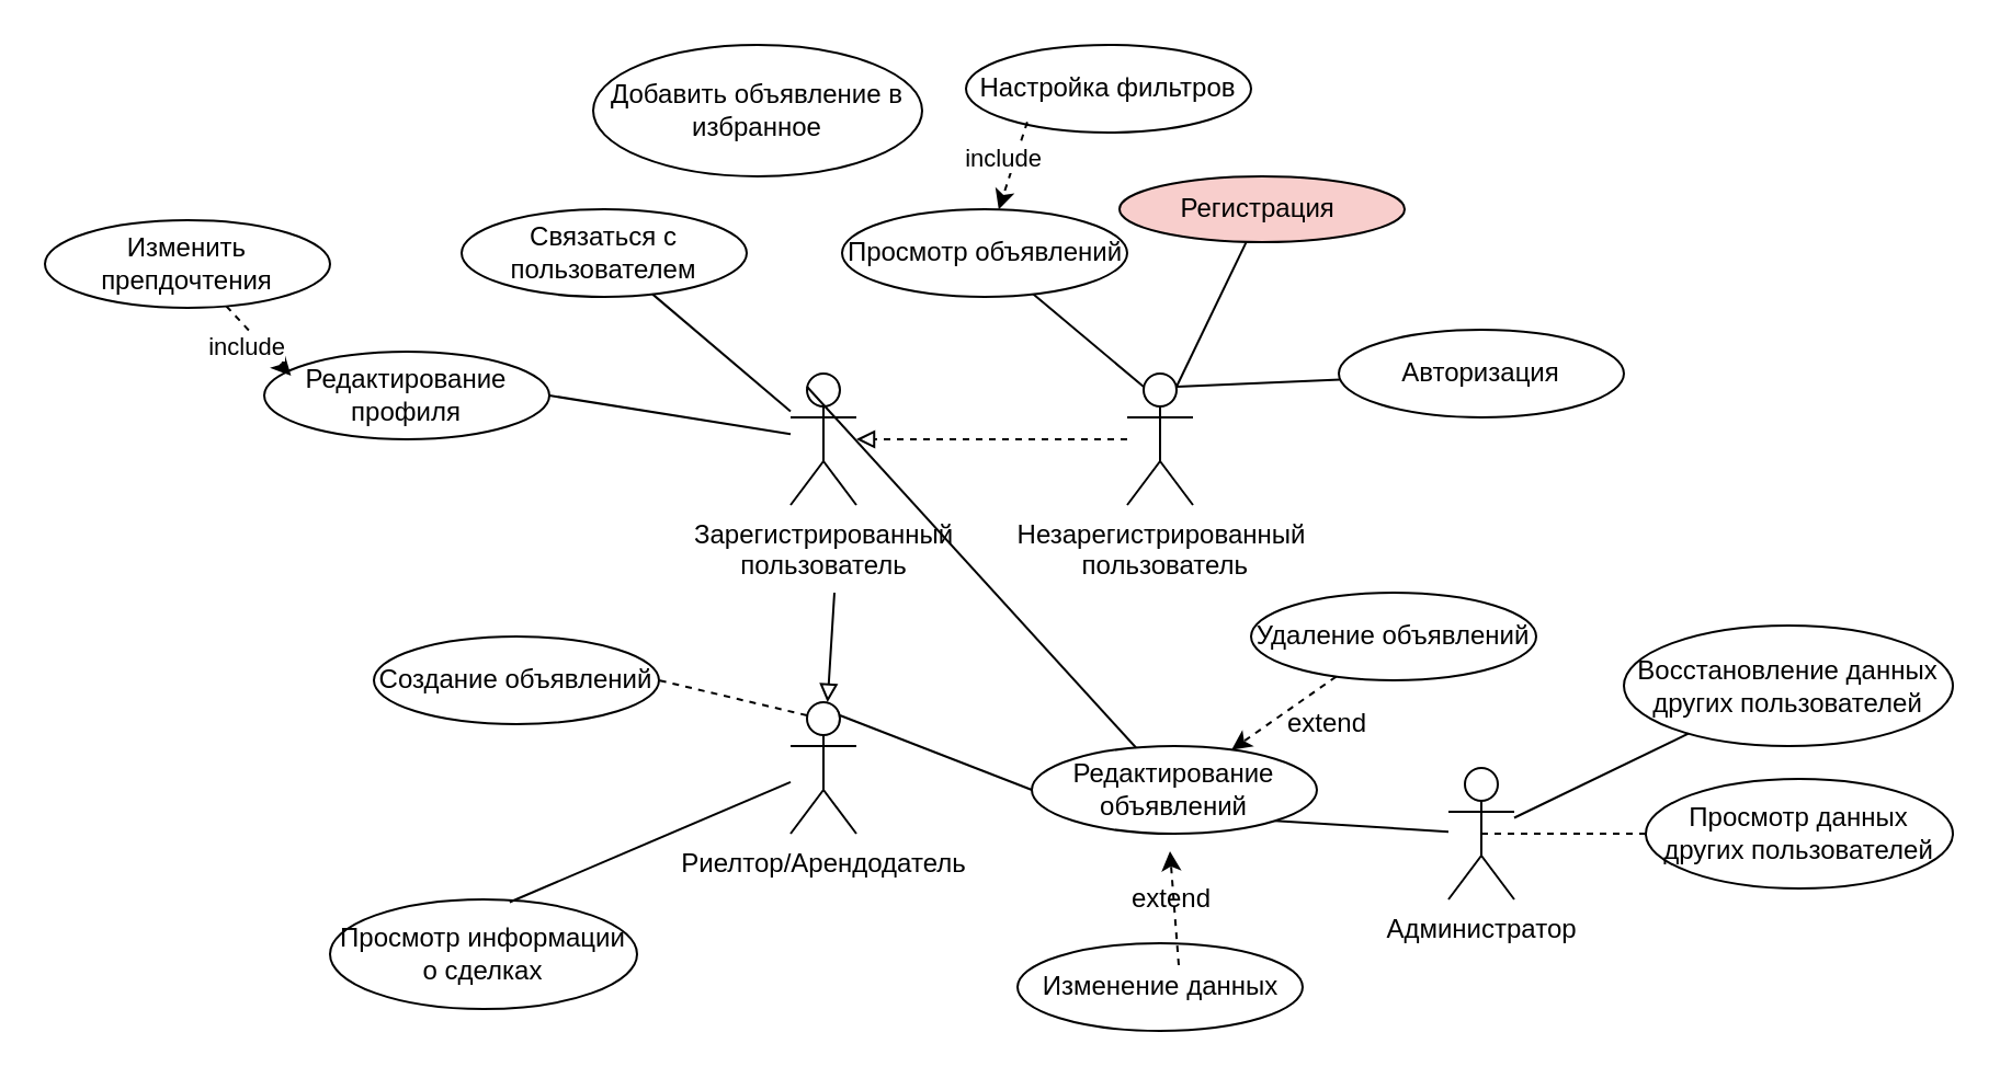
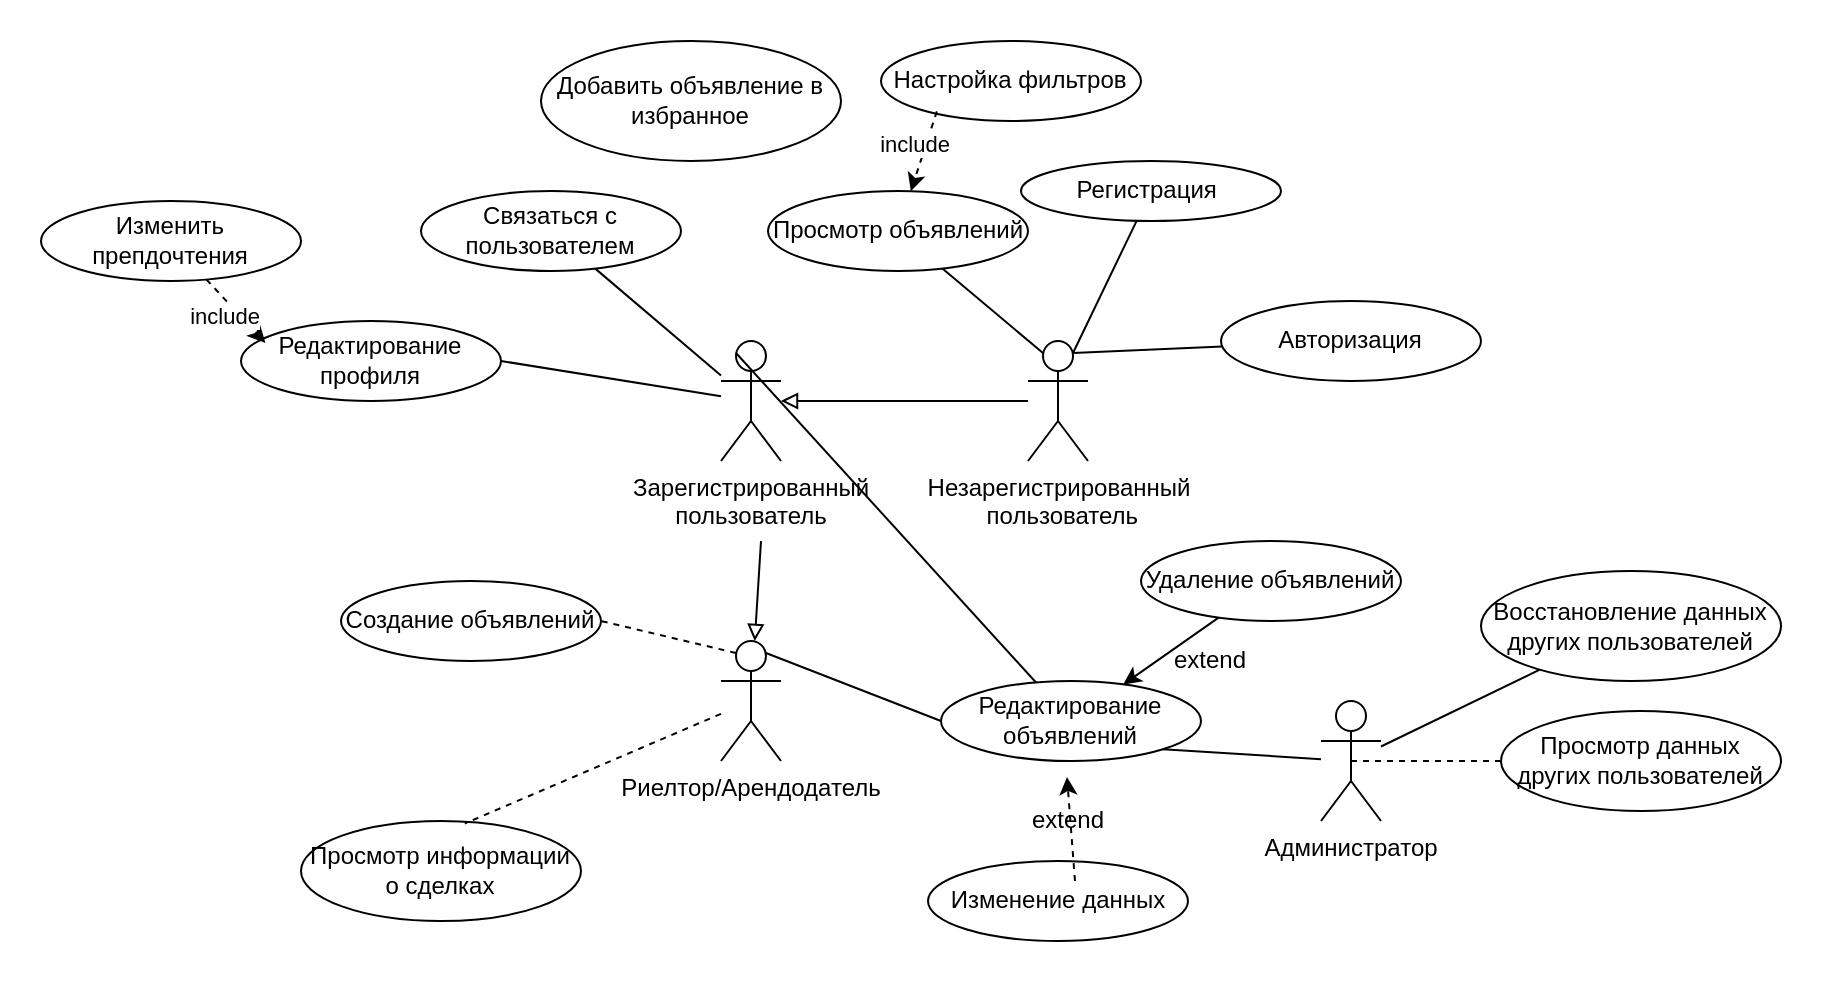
  <mxCell id="0" />
  <mxCell id="1" parent="0" />
  <mxCell id="2" value="Зарегистрированный&lt;br&gt;пользователь" style="shape=umlActor;verticalLabelPosition=bottom;verticalAlign=top;html=1;outlineConnect=0;" vertex="1" parent="1"><mxGeometry x="360" y="170" width="30" height="60" as="geometry" /></mxCell>
  <mxCell id="3" value="Незарегистрированный&lt;br&gt;&amp;nbsp;пользователь" style="shape=umlActor;verticalLabelPosition=bottom;verticalAlign=top;html=1;outlineConnect=0;" vertex="1" parent="1"><mxGeometry x="513.5" y="170" width="30" height="60" as="geometry" /></mxCell>
  <mxCell id="4" value="Администратор" style="shape=umlActor;verticalLabelPosition=bottom;verticalAlign=top;html=1;outlineConnect=0;" vertex="1" parent="1"><mxGeometry x="660" y="350" width="30" height="60" as="geometry" /></mxCell>
  <mxCell id="5" value="Риелтор/Арендодатель" style="shape=umlActor;verticalLabelPosition=bottom;verticalAlign=top;html=1;outlineConnect=0;" vertex="1" parent="1"><mxGeometry x="360" y="320" width="30" height="60" as="geometry" /></mxCell>
- <mxCell id="6" value="Регистрация&amp;nbsp;" style="ellipse;whiteSpace=wrap;html=1;fillColor=#f8cecc;" vertex="1" parent="1"><mxGeometry x="510" y="80" width="130" height="30" as="geometry" /></mxCell>
+ <mxCell id="6" value="Регистрация&amp;nbsp;" style="ellipse;whiteSpace=wrap;html=1;" vertex="1" parent="1"><mxGeometry x="510" y="80" width="130" height="30" as="geometry" /></mxCell>
  <mxCell id="7" value="Авторизация" style="ellipse;whiteSpace=wrap;html=1;" vertex="1" parent="1"><mxGeometry x="610" y="150" width="130" height="40" as="geometry" /></mxCell>
  <mxCell id="8" value="Редактирование профиля" style="ellipse;whiteSpace=wrap;html=1;" vertex="1" parent="1"><mxGeometry x="120" y="160" width="130" height="40" as="geometry" /></mxCell>
  <mxCell id="9" value="Просмотр объявлений" style="ellipse;whiteSpace=wrap;html=1;" vertex="1" parent="1"><mxGeometry x="383.5" y="95" width="130" height="40" as="geometry" /></mxCell>
  <mxCell id="10" value="Редактирование объявлений" style="ellipse;whiteSpace=wrap;html=1;" vertex="1" parent="1"><mxGeometry x="470" y="340" width="130" height="40" as="geometry" /></mxCell>
  <mxCell id="11" value="Удаление объявлений" style="ellipse;whiteSpace=wrap;html=1;" vertex="1" parent="1"><mxGeometry x="570" y="270" width="130" height="40" as="geometry" /></mxCell>
  <mxCell id="12" value="Изменение данных" style="ellipse;whiteSpace=wrap;html=1;" vertex="1" parent="1"><mxGeometry x="463.5" y="430" width="130" height="40" as="geometry" /></mxCell>
  <mxCell id="13" value="Создание объявлений" style="ellipse;whiteSpace=wrap;html=1;" vertex="1" parent="1"><mxGeometry x="170" y="290" width="130" height="40" as="geometry" /></mxCell>
  <mxCell id="14" value="" style="endArrow=none;html=1;rounded=0;exitX=0.75;exitY=0.1;exitDx=0;exitDy=0;exitPerimeter=0;" edge="1" parent="1" source="3" target="6"><mxGeometry width="50" height="50" relative="1" as="geometry"><mxPoint x="310" y="310" as="sourcePoint" /><mxPoint x="360" y="260" as="targetPoint" /></mxGeometry></mxCell>
  <mxCell id="15" value="" style="endArrow=none;html=1;rounded=0;exitX=0.75;exitY=0.1;exitDx=0;exitDy=0;exitPerimeter=0;" edge="1" parent="1" source="3" target="7"><mxGeometry width="50" height="50" relative="1" as="geometry"><mxPoint x="546" y="186" as="sourcePoint" /><mxPoint x="578" y="120" as="targetPoint" /></mxGeometry></mxCell>
  <mxCell id="16" value="" style="endArrow=none;html=1;rounded=0;exitX=0.25;exitY=0.1;exitDx=0;exitDy=0;exitPerimeter=0;" edge="1" parent="1" source="3" target="9"><mxGeometry width="50" height="50" relative="1" as="geometry"><mxPoint x="556" y="196" as="sourcePoint" /><mxPoint x="588" y="130" as="targetPoint" /></mxGeometry></mxCell>
- <mxCell id="17" value="" style="endArrow=block;html=1;rounded=0;endFill=0;dashed=1;" edge="1" parent="1" source="3" target="2"><mxGeometry width="50" height="50" relative="1" as="geometry"><mxPoint x="290" y="350" as="sourcePoint" /><mxPoint x="340" y="300" as="targetPoint" /></mxGeometry></mxCell>
+ <mxCell id="17" value="" style="endArrow=block;html=1;rounded=0;endFill=0;" edge="1" parent="1" source="3" target="2"><mxGeometry width="50" height="50" relative="1" as="geometry"><mxPoint x="290" y="350" as="sourcePoint" /><mxPoint x="340" y="300" as="targetPoint" /></mxGeometry></mxCell>
  <mxCell id="18" value="" style="endArrow=none;html=1;rounded=0;entryX=1;entryY=0.5;entryDx=0;entryDy=0;" edge="1" parent="1" source="2" target="8"><mxGeometry width="50" height="50" relative="1" as="geometry"><mxPoint x="531" y="186" as="sourcePoint" /><mxPoint x="463" y="143" as="targetPoint" /></mxGeometry></mxCell>
  <mxCell id="19" value="" style="endArrow=block;html=1;rounded=0;endFill=0;" edge="1" parent="1" target="5"><mxGeometry width="50" height="50" relative="1" as="geometry"><mxPoint x="380" y="270" as="sourcePoint" /><mxPoint x="400" y="210" as="targetPoint" /></mxGeometry></mxCell>
  <mxCell id="20" value="" style="endArrow=none;html=1;rounded=0;entryX=1;entryY=0.5;entryDx=0;entryDy=0;exitX=0.25;exitY=0.1;exitDx=0;exitDy=0;exitPerimeter=0;dashed=1;" edge="1" parent="1" source="5" target="13"><mxGeometry width="50" height="50" relative="1" as="geometry"><mxPoint x="370" y="208" as="sourcePoint" /><mxPoint x="310" y="200" as="targetPoint" /></mxGeometry></mxCell>
  <mxCell id="21" value="" style="endArrow=none;html=1;rounded=0;entryX=0;entryY=0.5;entryDx=0;entryDy=0;exitX=0.75;exitY=0.1;exitDx=0;exitDy=0;exitPerimeter=0;" edge="1" parent="1" source="5" target="10"><mxGeometry width="50" height="50" relative="1" as="geometry"><mxPoint x="378" y="336" as="sourcePoint" /><mxPoint x="310" y="320" as="targetPoint" /></mxGeometry></mxCell>
  <mxCell id="22" value="" style="endArrow=none;html=1;rounded=0;entryX=1;entryY=1;entryDx=0;entryDy=0;" edge="1" parent="1" source="4" target="10"><mxGeometry width="50" height="50" relative="1" as="geometry"><mxPoint x="680" y="520" as="sourcePoint" /><mxPoint x="730" y="470" as="targetPoint" /></mxGeometry></mxCell>
  <mxCell id="23" value="" style="endArrow=classic;html=1;rounded=0;dashed=1;entryX=0.094;entryY=0.275;entryDx=0;entryDy=0;entryPerimeter=0;" edge="1" parent="1" source="34" target="8"><mxGeometry width="50" height="50" relative="1" as="geometry"><mxPoint y="170" as="sourcePoint" x="130" /><mxPoint x="460" y="520" as="targetPoint" /></mxGeometry></mxCell>
  <mxCell id="24" value="include" style="edgeLabel;html=1;align=center;verticalAlign=middle;resizable=0;points=[];" vertex="1" connectable="0" parent="23"><mxGeometry x="-0.083" y="-6" relative="1" as="geometry"><mxPoint as="offset" /></mxGeometry></mxCell>
- <mxCell id="25" value="" style="endArrow=classic;html=1;rounded=0;dashed=1;" edge="1" parent="1" source="11" target="10"><mxGeometry width="50" height="50" relative="1" as="geometry"><mxPoint x="537" y="440" as="sourcePoint" /><mxPoint x="533" y="388" as="targetPoint" /></mxGeometry></mxCell>
+ <mxCell id="25" value="" style="endArrow=classic;html=1;rounded=0;dashed=0;" edge="1" parent="1" source="11" target="10"><mxGeometry width="50" height="50" relative="1" as="geometry"><mxPoint x="537" y="440" as="sourcePoint" /><mxPoint x="533" y="388" as="targetPoint" /></mxGeometry></mxCell>
  <mxCell id="26" value="extend" style="text;html=1;strokeColor=none;fillColor=none;align=center;verticalAlign=middle;whiteSpace=wrap;rounded=0;" vertex="1" parent="1"><mxGeometry x="580" y="320" width="50" height="20" as="geometry" /></mxCell>
  <mxCell id="27" value="extend" style="text;html=1;strokeColor=none;fillColor=none;align=center;verticalAlign=middle;whiteSpace=wrap;rounded=0;" vertex="1" parent="1"><mxGeometry x="513.5" y="400" width="40" height="20" as="geometry" /></mxCell>
  <mxCell id="28" value="Связаться с пользователем" style="ellipse;whiteSpace=wrap;html=1;" vertex="1" parent="1"><mxGeometry x="210" y="95" width="130" height="40" as="geometry" /></mxCell>
  <mxCell id="29" value="" style="endArrow=none;html=1;rounded=0;" edge="1" parent="1" source="2" target="28"><mxGeometry width="50" height="50" relative="1" as="geometry"><mxPoint x="370" y="206" as="sourcePoint" /><mxPoint x="310" y="190" as="targetPoint" /></mxGeometry></mxCell>
  <mxCell id="30" value="Просмотр информации о сделках" style="ellipse;whiteSpace=wrap;html=1;" vertex="1" parent="1"><mxGeometry x="150" y="410" width="140" height="50" as="geometry" /></mxCell>
- <mxCell id="31" value="" style="endArrow=none;html=1;rounded=0;entryX=0.585;entryY=0.025;entryDx=0;entryDy=0;entryPerimeter=0;" edge="1" parent="1" source="5" target="30"><mxGeometry width="50" height="50" relative="1" as="geometry"><mxPoint x="520" y="320" as="sourcePoint" /><mxPoint x="570" y="270" as="targetPoint" /></mxGeometry></mxCell>
+ <mxCell id="31" value="" style="endArrow=none;html=1;rounded=0;entryX=0.585;entryY=0.025;entryDx=0;entryDy=0;entryPerimeter=0;dashed=1;" edge="1" parent="1" source="5" target="30"><mxGeometry width="50" height="50" relative="1" as="geometry"><mxPoint x="520" y="320" as="sourcePoint" /><mxPoint x="570" y="270" as="targetPoint" /></mxGeometry></mxCell>
  <mxCell id="32" value="Просмотр данных других пользователей" style="ellipse;whiteSpace=wrap;html=1;" vertex="1" parent="1"><mxGeometry x="750" y="355" width="140" height="50" as="geometry" /></mxCell>
  <mxCell id="33" value="" style="endArrow=none;html=1;rounded=0;entryX=0;entryY=0.5;entryDx=0;entryDy=0;exitX=0.5;exitY=0.5;exitDx=0;exitDy=0;exitPerimeter=0;dashed=1;" edge="1" parent="1" source="4" target="32"><mxGeometry width="50" height="50" relative="1" as="geometry"><mxPoint x="670" y="389" as="sourcePoint" /><mxPoint x="591" y="384" as="targetPoint" /></mxGeometry></mxCell>
  <mxCell id="34" value="Изменить препдочтения" style="ellipse;whiteSpace=wrap;html=1;" vertex="1" parent="1"><mxGeometry x="20" y="100" width="130" height="40" as="geometry" /></mxCell>
  <mxCell id="35" value="" style="endArrow=classic;html=1;rounded=0;entryX=0.408;entryY=0.95;entryDx=0;entryDy=0;entryPerimeter=0;dashed=1;" edge="1" parent="1"><mxGeometry width="50" height="50" relative="1" as="geometry"><mxPoint x="537" y="440" as="sourcePoint" /><mxPoint x="533" y="388" as="targetPoint" /></mxGeometry></mxCell>
  <mxCell id="36" value="Добавить объявление в избранное" style="ellipse;whiteSpace=wrap;html=1;" vertex="1" parent="1"><mxGeometry x="270" y="20" width="150" height="60" as="geometry" /></mxCell>
  <mxCell id="37" value="" style="endArrow=none;html=1;rounded=0;exitX=0.25;exitY=0.1;exitDx=0;exitDy=0;exitPerimeter=0;" edge="1" parent="1" source="2" target="10"><mxGeometry width="50" height="50" relative="1" as="geometry"><mxPoint x="370" y="197" as="sourcePoint" /><mxPoint x="307" y="144" as="targetPoint" /></mxGeometry></mxCell>
  <mxCell id="38" value="Настройка фильтров" style="ellipse;whiteSpace=wrap;html=1;" vertex="1" parent="1"><mxGeometry x="440" y="20" width="130" height="40" as="geometry" /></mxCell>
  <mxCell id="39" value="" style="endArrow=classic;html=1;rounded=0;dashed=1;exitX=0.215;exitY=0.879;exitDx=0;exitDy=0;exitPerimeter=0;" edge="1" parent="1" source="38" target="9"><mxGeometry width="50" height="50" relative="1" as="geometry"><mxPoint x="205" y="174" as="sourcePoint" /><mxPoint x="490" y="80" as="targetPoint" /></mxGeometry></mxCell>
  <mxCell id="40" value="include" style="edgeLabel;html=1;align=center;verticalAlign=middle;resizable=0;points=[];" vertex="1" connectable="0" parent="39"><mxGeometry x="-0.083" y="-6" relative="1" as="geometry"><mxPoint as="offset" /></mxGeometry></mxCell>
  <mxCell id="41" value="Восстановление данных других пользователей" style="ellipse;whiteSpace=wrap;html=1;" vertex="1" parent="1"><mxGeometry x="740" y="285" width="150" height="55" as="geometry" /></mxCell>
  <mxCell id="42" value="" style="endArrow=none;html=1;rounded=0;" edge="1" parent="1" source="4" target="41"><mxGeometry width="50" height="50" relative="1" as="geometry"><mxPoint x="685" y="390" as="sourcePoint" /><mxPoint x="760" y="390" as="targetPoint" /></mxGeometry></mxCell>
